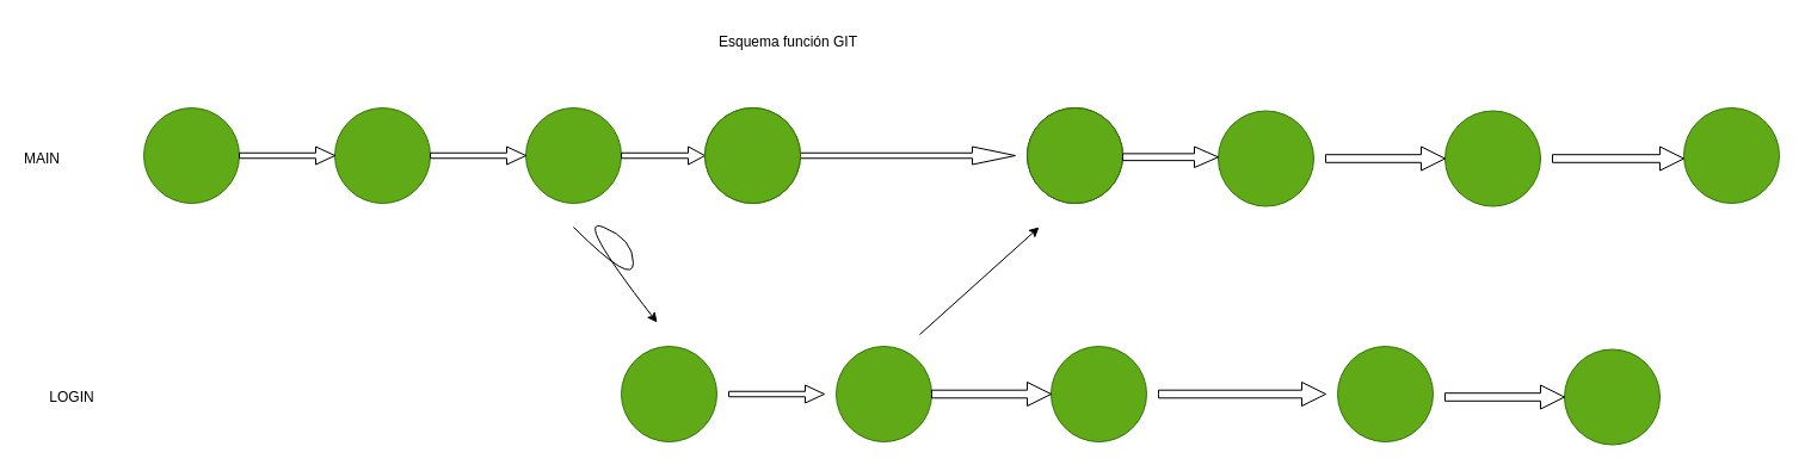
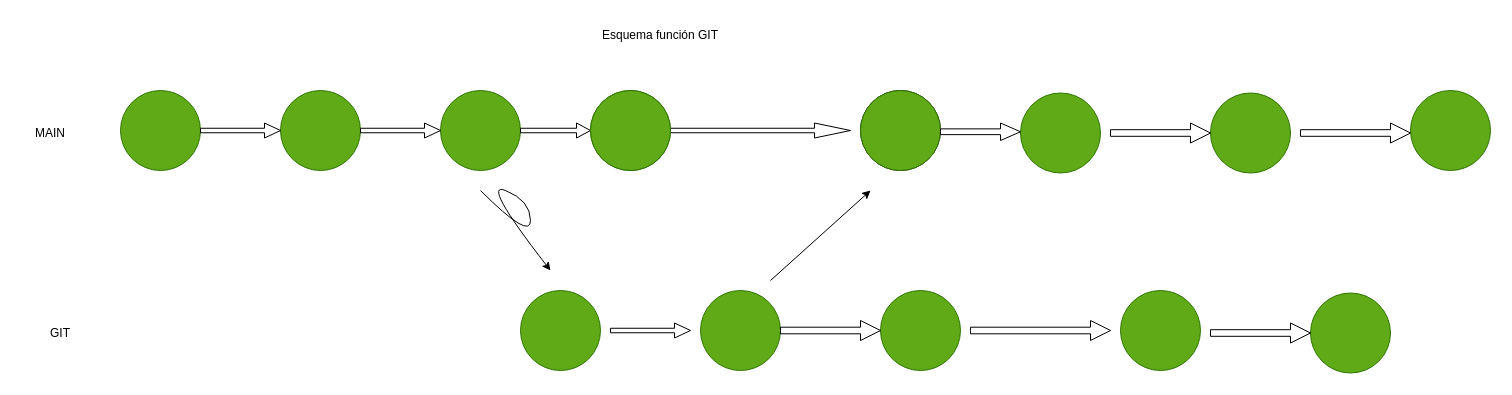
  <mxCell id="0" />
  <mxCell id="1" parent="0" />
  <mxCell id="2" value="" style="ellipse;whiteSpace=wrap;html=1;aspect=fixed;fillColor=#60a917;strokeColor=#2D7600;fontColor=#ffffff;" vertex="1" parent="1"><mxGeometry x="120" y="90" width="80" height="80" as="geometry" /></mxCell>
  <mxCell id="3" value="" style="ellipse;whiteSpace=wrap;html=1;aspect=fixed;fillColor=#60a917;fontColor=#ffffff;strokeColor=#2D7600;" vertex="1" parent="1"><mxGeometry x="280" y="90" width="80" height="80" as="geometry" /></mxCell>
  <mxCell id="4" value="" style="ellipse;whiteSpace=wrap;html=1;aspect=fixed;fillColor=#60a917;fontColor=#ffffff;strokeColor=#2D7600;" vertex="1" parent="1"><mxGeometry x="440" y="90" width="80" height="80" as="geometry" /></mxCell>
  <mxCell id="5" value="" style="ellipse;whiteSpace=wrap;html=1;aspect=fixed;fillColor=#60a917;fontColor=#ffffff;strokeColor=#2D7600;" vertex="1" parent="1"><mxGeometry x="590" y="90" width="80" height="80" as="geometry" /></mxCell>
  <mxCell id="6" value="" style="ellipse;whiteSpace=wrap;html=1;aspect=fixed;fillColor=#60a917;fontColor=#ffffff;strokeColor=#2D7600;" vertex="1" parent="1"><mxGeometry x="520" y="290" width="80" height="80" as="geometry" /></mxCell>
  <mxCell id="7" value="" style="ellipse;whiteSpace=wrap;html=1;aspect=fixed;fillColor=#60a917;fontColor=#ffffff;strokeColor=#2D7600;" vertex="1" parent="1"><mxGeometry x="700" y="290" width="80" height="80" as="geometry" /></mxCell>
  <mxCell id="8" value="" style="curved=1;endArrow=classic;html=1;rounded=0;" edge="1" parent="1"><mxGeometry width="50" height="50" relative="1" as="geometry"><mxPoint x="480" y="190" as="sourcePoint" /><mxPoint x="550" y="270" as="targetPoint" /><Array as="points"><mxPoint x="530" y="240" /><mxPoint x="530" y="200" /><mxPoint x="480" y="180" /></Array></mxGeometry></mxCell>
  <mxCell id="9" value="" style="endArrow=classic;html=1;rounded=0;" edge="1" parent="1"><mxGeometry width="50" height="50" relative="1" as="geometry"><mxPoint x="770" y="280" as="sourcePoint" /><mxPoint x="870" y="190" as="targetPoint" /></mxGeometry></mxCell>
  <mxCell id="10" value="" style="shape=singleArrow;whiteSpace=wrap;html=1;" vertex="1" parent="1"><mxGeometry x="610" y="322.5" width="80" height="15" as="geometry" /></mxCell>
  <mxCell id="11" value="" style="shape=singleArrow;whiteSpace=wrap;html=1;" vertex="1" parent="1"><mxGeometry x="200" y="122.5" width="80" height="15" as="geometry" /></mxCell>
  <mxCell id="12" value="" style="shape=singleArrow;whiteSpace=wrap;html=1;" vertex="1" parent="1"><mxGeometry x="520" y="122.5" width="70" height="15" as="geometry" /></mxCell>
  <mxCell id="13" value="" style="shape=singleArrow;whiteSpace=wrap;html=1;" vertex="1" parent="1"><mxGeometry x="670" y="122.5" width="180" height="15" as="geometry" /></mxCell>
  <mxCell id="14" value="" style="shape=singleArrow;whiteSpace=wrap;html=1;" vertex="1" parent="1"><mxGeometry x="360" y="122.5" width="80" height="15" as="geometry" /></mxCell>
  <mxCell id="15" value="Esquema función GIT" style="text;html=1;strokeColor=none;fillColor=none;align=center;verticalAlign=middle;whiteSpace=wrap;rounded=0;" vertex="1" parent="1"><mxGeometry x="450" y="20" width="420" height="30" as="geometry" /></mxCell>
  <mxCell id="16" value="" style="ellipse;whiteSpace=wrap;html=1;aspect=fixed;" vertex="1" parent="1"><mxGeometry x="860" y="90" width="80" height="80" as="geometry" /></mxCell>
  <mxCell id="17" value="" style="ellipse;whiteSpace=wrap;html=1;aspect=fixed;fillColor=#60a917;fontColor=#ffffff;strokeColor=#2D7600;" vertex="1" parent="1"><mxGeometry x="590" y="90" width="80" height="80" as="geometry" /></mxCell>
  <mxCell id="18" value="" style="ellipse;whiteSpace=wrap;html=1;aspect=fixed;fillColor=#60a917;fontColor=#ffffff;strokeColor=#2D7600;" vertex="1" parent="1"><mxGeometry x="860" y="90" width="80" height="80" as="geometry" /></mxCell>
- <mxCell id="19" value="MAIN" style="text;html=1;strokeColor=none;fillColor=none;align=center;verticalAlign=middle;whiteSpace=wrap;rounded=0;" vertex="1" parent="1"><mxGeometry x="5" y="122.5" width="60" height="20" as="geometry" /></mxCell>
- <mxCell id="20" value="LOGIN" style="text;html=1;strokeColor=none;fillColor=none;align=center;verticalAlign=middle;whiteSpace=wrap;rounded=0;" vertex="1" parent="1"><mxGeometry x="30" y="322.5" width="60" height="20" as="geometry" /></mxCell>
+ <mxCell id="19" value="MAIN" style="text;html=1;strokeColor=none;fillColor=none;align=center;verticalAlign=middle;whiteSpace=wrap;rounded=0;" vertex="1" parent="1"><mxGeometry x="20" y="122.5" width="60" height="20" as="geometry" /></mxCell>
+ <mxCell id="20" value="GIT" style="text;html=1;strokeColor=none;fillColor=none;align=center;verticalAlign=middle;whiteSpace=wrap;rounded=0;" vertex="1" parent="1"><mxGeometry x="30" y="322.5" width="60" height="20" as="geometry" /></mxCell>
  <mxCell id="21" value="" style="ellipse;whiteSpace=wrap;html=1;aspect=fixed;fillColor=#60a917;fontColor=#ffffff;strokeColor=#2D7600;" vertex="1" parent="1"><mxGeometry x="1020" y="92.5" width="80" height="80" as="geometry" /></mxCell>
  <mxCell id="22" value="" style="ellipse;whiteSpace=wrap;html=1;aspect=fixed;fillColor=#60a917;fontColor=#ffffff;strokeColor=#2D7600;" vertex="1" parent="1"><mxGeometry x="880" y="290" width="80" height="80" as="geometry" /></mxCell>
  <mxCell id="23" value="" style="ellipse;whiteSpace=wrap;html=1;aspect=fixed;fillColor=#60a917;fontColor=#ffffff;strokeColor=#2D7600;" vertex="1" parent="1"><mxGeometry x="1210" y="92.5" width="80" height="80" as="geometry" /></mxCell>
  <mxCell id="24" value="" style="ellipse;whiteSpace=wrap;html=1;aspect=fixed;fillColor=#60a917;fontColor=#ffffff;strokeColor=#2D7600;" vertex="1" parent="1"><mxGeometry x="1120" y="290" width="80" height="80" as="geometry" /></mxCell>
  <mxCell id="25" value="" style="ellipse;whiteSpace=wrap;html=1;aspect=fixed;fillColor=#60a917;fontColor=#ffffff;strokeColor=#2D7600;" vertex="1" parent="1"><mxGeometry x="1310" y="292.5" width="80" height="80" as="geometry" /></mxCell>
  <mxCell id="26" value="" style="ellipse;whiteSpace=wrap;html=1;aspect=fixed;fillColor=#60a917;fontColor=#ffffff;strokeColor=#2D7600;" vertex="1" parent="1"><mxGeometry x="1410" y="90" width="80" height="80" as="geometry" /></mxCell>
  <mxCell id="27" value="" style="html=1;shadow=0;dashed=0;align=center;verticalAlign=middle;shape=mxgraph.arrows2.arrow;dy=0.67;dx=20;notch=0;" vertex="1" parent="1"><mxGeometry x="780" y="320" width="100" height="20" as="geometry" /></mxCell>
  <mxCell id="28" value="" style="html=1;shadow=0;dashed=0;align=center;verticalAlign=middle;shape=mxgraph.arrows2.arrow;dy=0.67;dx=20;notch=0;" vertex="1" parent="1"><mxGeometry x="970" y="320" width="140" height="20" as="geometry" /></mxCell>
  <mxCell id="29" value="" style="html=1;shadow=0;dashed=0;align=center;verticalAlign=middle;shape=mxgraph.arrows2.arrow;dy=0.67;dx=20;notch=0;" vertex="1" parent="1"><mxGeometry x="1210" y="322.5" width="100" height="20" as="geometry" /></mxCell>
  <mxCell id="30" value="" style="html=1;shadow=0;dashed=0;align=center;verticalAlign=middle;shape=mxgraph.arrows2.arrow;dy=0.67;dx=20;notch=0;" vertex="1" parent="1"><mxGeometry x="940" y="122.5" width="80" height="17.5" as="geometry" /></mxCell>
  <mxCell id="31" value="" style="html=1;shadow=0;dashed=0;align=center;verticalAlign=middle;shape=mxgraph.arrows2.arrow;dy=0.67;dx=20;notch=0;" vertex="1" parent="1"><mxGeometry x="1110" y="122.5" width="100" height="20" as="geometry" /></mxCell>
  <mxCell id="32" value="" style="html=1;shadow=0;dashed=0;align=center;verticalAlign=middle;shape=mxgraph.arrows2.arrow;dy=0.67;dx=20;notch=0;" vertex="1" parent="1"><mxGeometry x="1300" y="122.5" width="110" height="20" as="geometry" /></mxCell>
